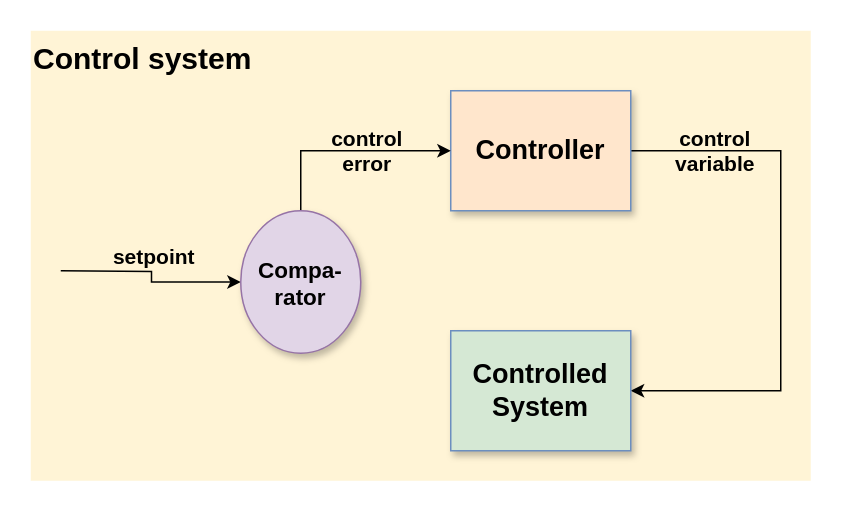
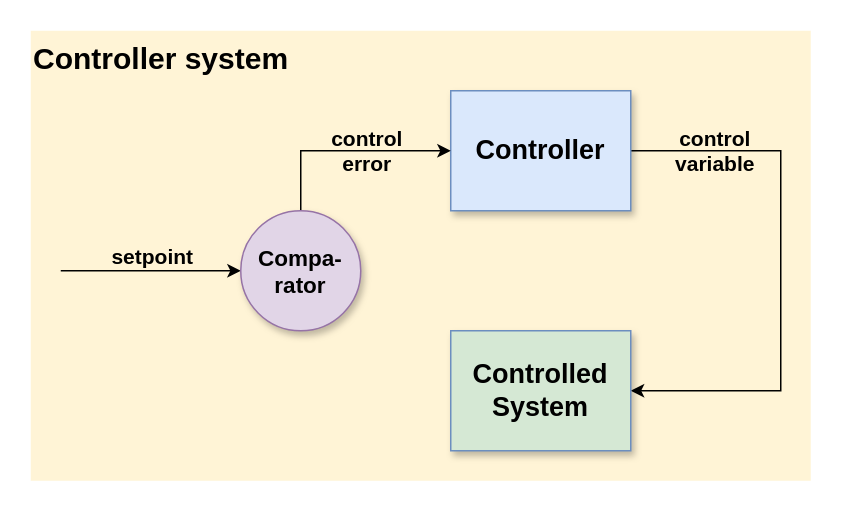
  <mxCell id="0" />
  <mxCell id="1" parent="0" />
- <mxCell id="2" value="Control system" style="rounded=0;whiteSpace=wrap;html=1;labelBackgroundColor=none;fontSize=20;align=left;verticalAlign=top;fontStyle=1;fillColor=#fff2cc;strokeColor=none;opacity=80;" parent="1" vertex="1"><mxGeometry x="20" y="20" width="520" height="300" as="geometry" /></mxCell>
+ <mxCell id="2" value="Controller system" style="rounded=0;whiteSpace=wrap;html=1;labelBackgroundColor=none;fontSize=20;align=left;verticalAlign=top;fontStyle=1;fillColor=#fff2cc;strokeColor=none;opacity=80;" parent="1" vertex="1"><mxGeometry x="20" y="20" width="520" height="300" as="geometry" /></mxCell>
  <mxCell id="3" value="control&lt;br&gt;variable" style="edgeStyle=orthogonalEdgeStyle;rounded=0;orthogonalLoop=1;jettySize=auto;html=1;entryX=1;entryY=0.5;entryDx=0;entryDy=0;fontSize=14;labelBackgroundColor=none;fontStyle=1;exitX=1;exitY=0.5;exitDx=0;exitDy=0;" parent="1" source="4" target="5" edge="1"><mxGeometry x="-0.688" relative="1" as="geometry"><mxPoint x="660" y="140" as="targetPoint" /><Array as="points"><mxPoint x="520" y="100" /><mxPoint x="520" y="260" /></Array><mxPoint as="offset" /></mxGeometry></mxCell>
- <mxCell id="4" value="Controller" style="rounded=0;whiteSpace=wrap;html=1;fillColor=#ffe6cc;strokeColor=#6c8ebf;fontStyle=1;fontSize=18;shadow=1;" parent="1" vertex="1"><mxGeometry x="300" y="60" width="120" height="80" as="geometry" /></mxCell>
+ <mxCell id="4" value="Controller" style="rounded=0;whiteSpace=wrap;html=1;fillColor=#dae8fc;strokeColor=#6c8ebf;fontStyle=1;fontSize=18;shadow=1;" parent="1" vertex="1"><mxGeometry x="300" y="60" width="120" height="80" as="geometry" /></mxCell>
  <mxCell id="5" value="Controlled &lt;br style=&quot;font-size: 18px;&quot;&gt;System" style="rounded=0;whiteSpace=wrap;html=1;fillColor=#d5e8d4;strokeColor=#6c8ebf;fontStyle=1;fontSize=18;shadow=1;" parent="1" vertex="1"><mxGeometry x="300" y="220" width="120" height="80" as="geometry" /></mxCell>
  <mxCell id="6" value="control&lt;br&gt;error" style="edgeStyle=orthogonalEdgeStyle;rounded=0;orthogonalLoop=1;jettySize=auto;html=1;entryX=0;entryY=0.5;entryDx=0;entryDy=0;fontSize=14;exitX=0.5;exitY=0;exitDx=0;exitDy=0;labelBackgroundColor=none;fontStyle=1" parent="1" source="9" target="4" edge="1"><mxGeometry x="0.2" relative="1" as="geometry"><mxPoint as="offset" /></mxGeometry></mxCell>
  <mxCell id="7" style="edgeStyle=orthogonalEdgeStyle;rounded=0;orthogonalLoop=1;jettySize=auto;html=1;fontSize=14;endArrow=none;endFill=0;startArrow=classic;startFill=1;" parent="1" source="9" edge="1"><mxGeometry relative="1" as="geometry"><mxPoint x="40" y="180" as="targetPoint" /></mxGeometry></mxCell>
  <mxCell id="8" value="setpoint" style="edgeLabel;html=1;align=center;verticalAlign=middle;resizable=0;points=[];fontSize=14;labelBackgroundColor=none;fontStyle=1" parent="7" vertex="1" connectable="0"><mxGeometry x="0.783" y="-1" relative="1" as="geometry"><mxPoint x="47" y="-9" as="offset" /></mxGeometry></mxCell>
- <mxCell id="9" value="Compa-&lt;br&gt;rator" style="ellipse;whiteSpace=wrap;html=1;aspect=fixed;fontStyle=1;fontSize=15;fillColor=#e1d5e7;strokeColor=#9673a6;verticalAlign=middle;align=center;shadow=1;" parent="1" vertex="1"><mxGeometry x="160" y="140" width="80" height="95" as="geometry" /></mxCell>
+ <mxCell id="9" value="Compa-&lt;br&gt;rator" style="ellipse;whiteSpace=wrap;html=1;aspect=fixed;fontStyle=1;fontSize=15;fillColor=#e1d5e7;strokeColor=#9673a6;verticalAlign=middle;align=center;shadow=1;" parent="1" vertex="1"><mxGeometry x="160" y="140" width="80" height="80" as="geometry" /></mxCell>
